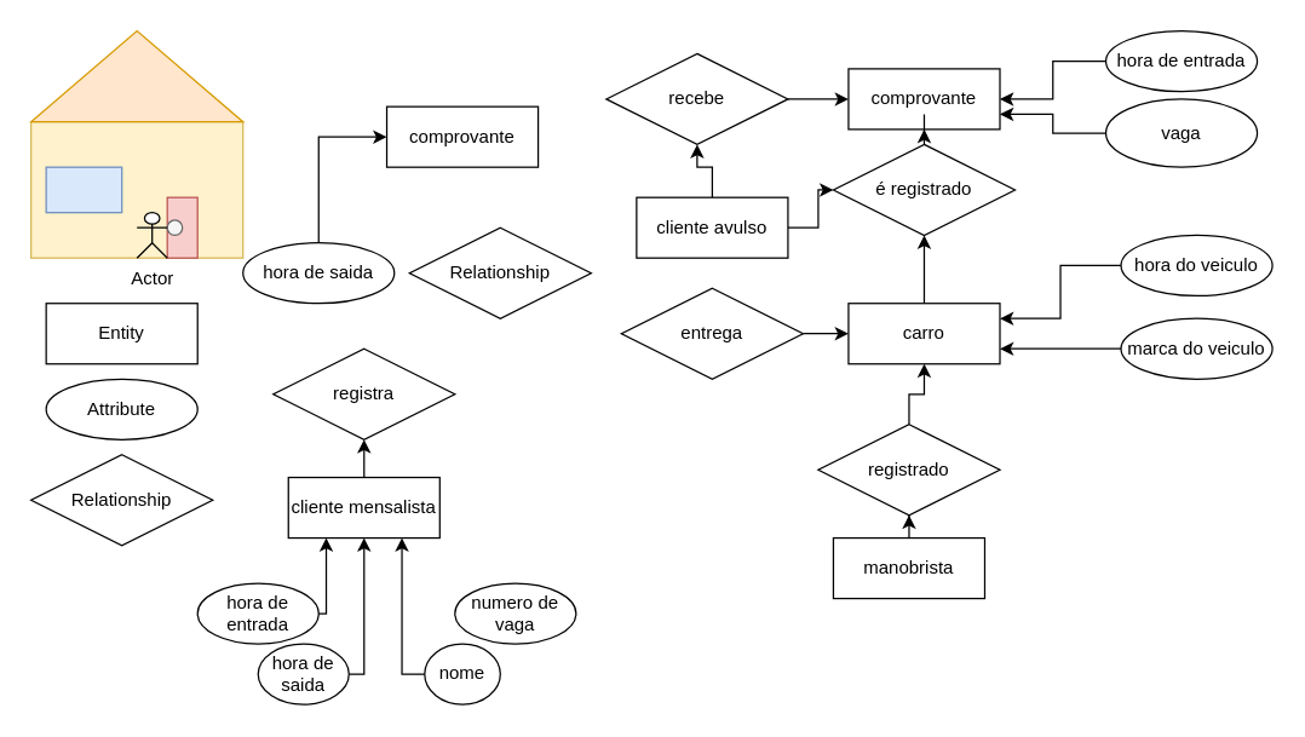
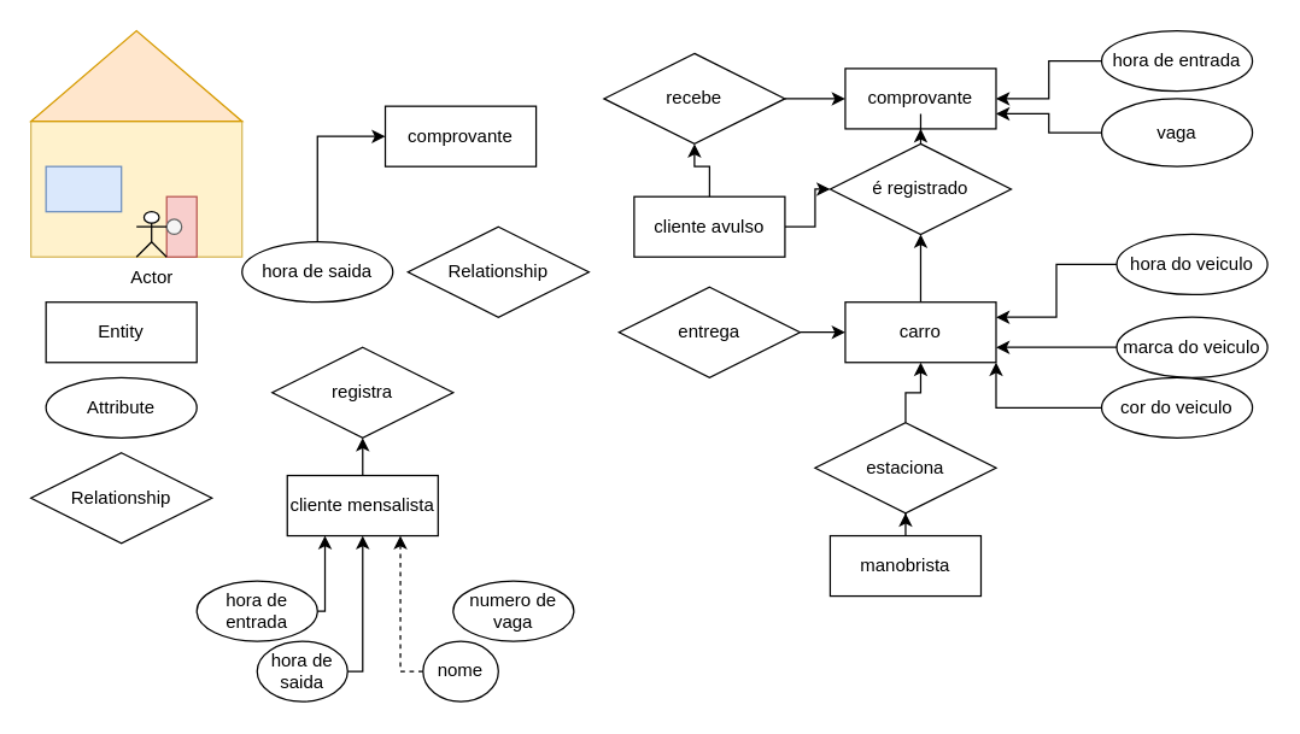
  <mxCell id="0" />
  <mxCell id="1" parent="0" />
  <mxCell id="2" value="" style="rounded=0;whiteSpace=wrap;html=1;fillColor=#fff2cc;strokeColor=#d6b656;" vertex="1" parent="1"><mxGeometry y="80" width="140" height="90" as="geometry" x="20" /></mxCell>
  <mxCell id="3" value="" style="triangle;whiteSpace=wrap;html=1;direction=north;fillColor=#ffe6cc;strokeColor=#d79b00;" vertex="1" parent="1"><mxGeometry width="140" height="60" as="geometry" x="20" y="20" /></mxCell>
  <mxCell id="4" value="" style="rounded=0;whiteSpace=wrap;html=1;fillColor=#f8cecc;strokeColor=#b85450;" vertex="1" parent="1"><mxGeometry x="110" y="130" width="20" height="40" as="geometry" /></mxCell>
  <mxCell id="5" value="" style="ellipse;whiteSpace=wrap;html=1;aspect=fixed;fillColor=#f5f5f5;fontColor=#333333;strokeColor=#666666;" vertex="1" parent="1"><mxGeometry x="110" y="145" width="10" height="10" as="geometry" /></mxCell>
  <mxCell id="6" value="" style="rounded=0;whiteSpace=wrap;html=1;fillColor=#dae8fc;strokeColor=#6c8ebf;" vertex="1" parent="1"><mxGeometry x="30" y="110" width="50" height="30" as="geometry" /></mxCell>
  <mxCell id="7" value="Relationship" style="shape=rhombus;perimeter=rhombusPerimeter;whiteSpace=wrap;html=1;align=center;" vertex="1" parent="1"><mxGeometry y="300" width="120" height="60" as="geometry" x="20" /></mxCell>
  <mxCell id="8" value="Attribute" style="ellipse;whiteSpace=wrap;html=1;align=center;" vertex="1" parent="1"><mxGeometry x="30" y="250" width="100" height="40" as="geometry" /></mxCell>
  <mxCell id="9" value="Entity" style="whiteSpace=wrap;html=1;align=center;" vertex="1" parent="1"><mxGeometry x="30" y="200" width="100" height="40" as="geometry" /></mxCell>
  <mxCell id="10" style="edgeStyle=orthogonalEdgeStyle;rounded=0;orthogonalLoop=1;jettySize=auto;html=1;entryX=0.5;entryY=1;entryDx=0;entryDy=0;" edge="1" parent="1" source="11" target="44"><mxGeometry relative="1" as="geometry" /></mxCell>
  <mxCell id="11" value="carro" style="whiteSpace=wrap;html=1;align=center;" vertex="1" parent="1"><mxGeometry x="560" y="200" width="100" height="40" as="geometry" /></mxCell>
+ <mxCell id="12" style="edgeStyle=orthogonalEdgeStyle;rounded=0;orthogonalLoop=1;jettySize=auto;html=1;entryX=1;entryY=1;entryDx=0;entryDy=0;" edge="1" parent="1" source="13" target="11"><mxGeometry relative="1" as="geometry" /></mxCell>
+ <mxCell id="13" value="cor do veiculo" style="ellipse;whiteSpace=wrap;html=1;align=center;" vertex="1" parent="1"><mxGeometry x="730" y="250" width="100" height="40" as="geometry" /></mxCell>
  <mxCell id="14" style="edgeStyle=orthogonalEdgeStyle;rounded=0;orthogonalLoop=1;jettySize=auto;html=1;entryX=1;entryY=0.75;entryDx=0;entryDy=0;" edge="1" parent="1" source="15" target="11"><mxGeometry relative="1" as="geometry" /></mxCell>
  <mxCell id="15" value="marca do veiculo" style="ellipse;whiteSpace=wrap;html=1;align=center;" vertex="1" parent="1"><mxGeometry x="740" y="210" width="100" height="40" as="geometry" /></mxCell>
  <mxCell id="16" style="edgeStyle=orthogonalEdgeStyle;rounded=0;orthogonalLoop=1;jettySize=auto;html=1;entryX=1;entryY=0.25;entryDx=0;entryDy=0;" edge="1" parent="1" source="17" target="11"><mxGeometry relative="1" as="geometry" /></mxCell>
  <mxCell id="17" value="hora do veiculo" style="ellipse;whiteSpace=wrap;html=1;align=center;" vertex="1" parent="1"><mxGeometry x="740" y="155" width="100" height="40" as="geometry" /></mxCell>
  <mxCell id="18" value="comprovante" style="whiteSpace=wrap;html=1;align=center;" vertex="1" parent="1"><mxGeometry x="560" y="45" width="100" height="40" as="geometry" /></mxCell>
  <mxCell id="19" style="edgeStyle=orthogonalEdgeStyle;rounded=0;orthogonalLoop=1;jettySize=auto;html=1;entryX=1;entryY=0.75;entryDx=0;entryDy=0;" edge="1" parent="1" source="20" target="18"><mxGeometry relative="1" as="geometry" /></mxCell>
  <mxCell id="20" value="vaga" style="ellipse;whiteSpace=wrap;html=1;align=center;" vertex="1" parent="1"><mxGeometry x="730" y="65" width="100" height="45" as="geometry" /></mxCell>
  <mxCell id="21" style="edgeStyle=orthogonalEdgeStyle;rounded=0;orthogonalLoop=1;jettySize=auto;html=1;entryX=1;entryY=0.5;entryDx=0;entryDy=0;" edge="1" parent="1" source="22" target="18"><mxGeometry relative="1" as="geometry" /></mxCell>
  <mxCell id="22" value="hora de entrada" style="ellipse;whiteSpace=wrap;html=1;align=center;" vertex="1" parent="1"><mxGeometry x="730" width="100" height="40" as="geometry" y="20" /></mxCell>
  <mxCell id="23" value="Actor" style="shape=umlActor;verticalLabelPosition=bottom;verticalAlign=top;html=1;outlineConnect=0;" vertex="1" parent="1"><mxGeometry x="90" y="140" width="20" height="30" as="geometry" /></mxCell>
  <mxCell id="24" style="edgeStyle=orthogonalEdgeStyle;rounded=0;orthogonalLoop=1;jettySize=auto;html=1;entryX=0;entryY=0.5;entryDx=0;entryDy=0;" edge="1" parent="1" source="25" target="18"><mxGeometry relative="1" as="geometry" /></mxCell>
  <mxCell id="25" value="recebe" style="shape=rhombus;perimeter=rhombusPerimeter;whiteSpace=wrap;html=1;align=center;" vertex="1" parent="1"><mxGeometry x="400" y="35" width="120" height="60" as="geometry" /></mxCell>
  <mxCell id="26" style="edgeStyle=orthogonalEdgeStyle;rounded=0;orthogonalLoop=1;jettySize=auto;html=1;entryX=0.5;entryY=1;entryDx=0;entryDy=0;" edge="1" parent="1" source="27" target="28"><mxGeometry relative="1" as="geometry" /></mxCell>
  <mxCell id="27" value="cliente mensalista" style="whiteSpace=wrap;html=1;align=center;" vertex="1" parent="1"><mxGeometry x="190" y="315" width="100" height="40" as="geometry" /></mxCell>
  <mxCell id="28" value="registra" style="shape=rhombus;perimeter=rhombusPerimeter;whiteSpace=wrap;html=1;align=center;" vertex="1" parent="1"><mxGeometry x="180" y="230" width="120" height="60" as="geometry" /></mxCell>
  <mxCell id="29" value="numero de vaga" style="ellipse;whiteSpace=wrap;html=1;align=center;" vertex="1" parent="1"><mxGeometry x="300" y="385" width="80" height="40" as="geometry" /></mxCell>
  <mxCell id="30" style="edgeStyle=orthogonalEdgeStyle;rounded=0;orthogonalLoop=1;jettySize=auto;html=1;entryX=0.25;entryY=1;entryDx=0;entryDy=0;" edge="1" parent="1" source="31" target="27"><mxGeometry relative="1" as="geometry"><Array as="points"><mxPoint x="215" y="405" /></Array></mxGeometry></mxCell>
  <mxCell id="31" value="hora de entrada" style="ellipse;whiteSpace=wrap;html=1;align=center;" vertex="1" parent="1"><mxGeometry x="130" y="385" width="80" height="40" as="geometry" /></mxCell>
- <mxCell id="32" style="edgeStyle=orthogonalEdgeStyle;rounded=0;orthogonalLoop=1;jettySize=auto;html=1;entryX=0.75;entryY=1;entryDx=0;entryDy=0;" edge="1" parent="1" source="35" target="27"><mxGeometry relative="1" as="geometry"><Array as="points"><mxPoint x="265" y="445" /></Array></mxGeometry></mxCell>
+ <mxCell id="32" style="edgeStyle=orthogonalEdgeStyle;rounded=0;orthogonalLoop=1;jettySize=auto;html=1;entryX=0.75;entryY=1;entryDx=0;entryDy=0;dashed=1;" edge="1" parent="1" source="35" target="27"><mxGeometry relative="1" as="geometry"><Array as="points"><mxPoint x="265" y="445" /></Array></mxGeometry></mxCell>
  <mxCell id="33" style="edgeStyle=orthogonalEdgeStyle;rounded=0;orthogonalLoop=1;jettySize=auto;html=1;entryX=0.5;entryY=1;entryDx=0;entryDy=0;" edge="1" parent="1" source="34" target="27"><mxGeometry relative="1" as="geometry"><Array as="points"><mxPoint x="240" y="445" /></Array></mxGeometry></mxCell>
  <mxCell id="34" value="hora de saida" style="ellipse;whiteSpace=wrap;html=1;align=center;" vertex="1" parent="1"><mxGeometry x="170" y="425" width="60" height="40" as="geometry" /></mxCell>
  <mxCell id="35" value="nome" style="ellipse;whiteSpace=wrap;html=1;align=center;" vertex="1" parent="1"><mxGeometry x="280" y="425" width="50" height="40" as="geometry" /></mxCell>
  <mxCell id="36" style="edgeStyle=orthogonalEdgeStyle;rounded=0;orthogonalLoop=1;jettySize=auto;html=1;entryX=0.5;entryY=1;entryDx=0;entryDy=0;" edge="1" parent="1" source="38" target="25"><mxGeometry relative="1" as="geometry" /></mxCell>
  <mxCell id="37" style="edgeStyle=orthogonalEdgeStyle;rounded=0;orthogonalLoop=1;jettySize=auto;html=1;" edge="1" parent="1" source="38" target="44"><mxGeometry relative="1" as="geometry" /></mxCell>
  <mxCell id="38" value="cliente avulso" style="whiteSpace=wrap;html=1;align=center;" vertex="1" parent="1"><mxGeometry x="420" y="130" width="100" height="40" as="geometry" /></mxCell>
  <mxCell id="39" style="edgeStyle=orthogonalEdgeStyle;rounded=0;orthogonalLoop=1;jettySize=auto;html=1;entryX=0.5;entryY=1;entryDx=0;entryDy=0;" edge="1" parent="1" source="40" target="42"><mxGeometry relative="1" as="geometry" /></mxCell>
  <mxCell id="40" value="manobrista" style="whiteSpace=wrap;html=1;align=center;" vertex="1" parent="1"><mxGeometry x="550" y="355" width="100" height="40" as="geometry" /></mxCell>
  <mxCell id="41" style="edgeStyle=orthogonalEdgeStyle;rounded=0;orthogonalLoop=1;jettySize=auto;html=1;entryX=0.5;entryY=1;entryDx=0;entryDy=0;" edge="1" parent="1" source="42" target="11"><mxGeometry relative="1" as="geometry" /></mxCell>
- <mxCell id="42" value="registrado" style="shape=rhombus;perimeter=rhombusPerimeter;whiteSpace=wrap;html=1;align=center;" vertex="1" parent="1"><mxGeometry x="540" y="280" width="120" height="60" as="geometry" /></mxCell>
+ <mxCell id="42" value="estaciona" style="shape=rhombus;perimeter=rhombusPerimeter;whiteSpace=wrap;html=1;align=center;" vertex="1" parent="1"><mxGeometry x="540" y="280" width="120" height="60" as="geometry" /></mxCell>
  <mxCell id="43" style="edgeStyle=orthogonalEdgeStyle;rounded=0;orthogonalLoop=1;jettySize=auto;html=1;entryX=0.5;entryY=1;entryDx=0;entryDy=0;" edge="1" parent="1" source="44" target="18"><mxGeometry relative="1" as="geometry" /></mxCell>
  <mxCell id="44" value="é registrado" style="shape=rhombus;perimeter=rhombusPerimeter;whiteSpace=wrap;html=1;align=center;" vertex="1" parent="1"><mxGeometry x="550" y="95" width="120" height="60" as="geometry" /></mxCell>
  <mxCell id="45" style="edgeStyle=orthogonalEdgeStyle;rounded=0;orthogonalLoop=1;jettySize=auto;html=1;entryX=0;entryY=0.5;entryDx=0;entryDy=0;" edge="1" parent="1" source="46" target="47"><mxGeometry relative="1" as="geometry" /></mxCell>
  <mxCell id="46" value="hora de saida" style="ellipse;whiteSpace=wrap;html=1;align=center;" vertex="1" parent="1"><mxGeometry x="160" y="160" width="100" height="40" as="geometry" /></mxCell>
  <mxCell id="47" value="comprovante" style="whiteSpace=wrap;html=1;align=center;" vertex="1" parent="1"><mxGeometry x="255" y="70" width="100" height="40" as="geometry" /></mxCell>
  <mxCell id="48" value="Relationship" style="shape=rhombus;perimeter=rhombusPerimeter;whiteSpace=wrap;html=1;align=center;" vertex="1" parent="1"><mxGeometry x="270" y="150" width="120" height="60" as="geometry" /></mxCell>
  <mxCell id="49" style="edgeStyle=orthogonalEdgeStyle;rounded=0;orthogonalLoop=1;jettySize=auto;html=1;entryX=0;entryY=0.5;entryDx=0;entryDy=0;" edge="1" parent="1" source="50" target="11"><mxGeometry relative="1" as="geometry" /></mxCell>
  <mxCell id="50" value="entrega" style="shape=rhombus;perimeter=rhombusPerimeter;whiteSpace=wrap;html=1;align=center;" vertex="1" parent="1"><mxGeometry x="410" y="190" width="120" height="60" as="geometry" /></mxCell>
